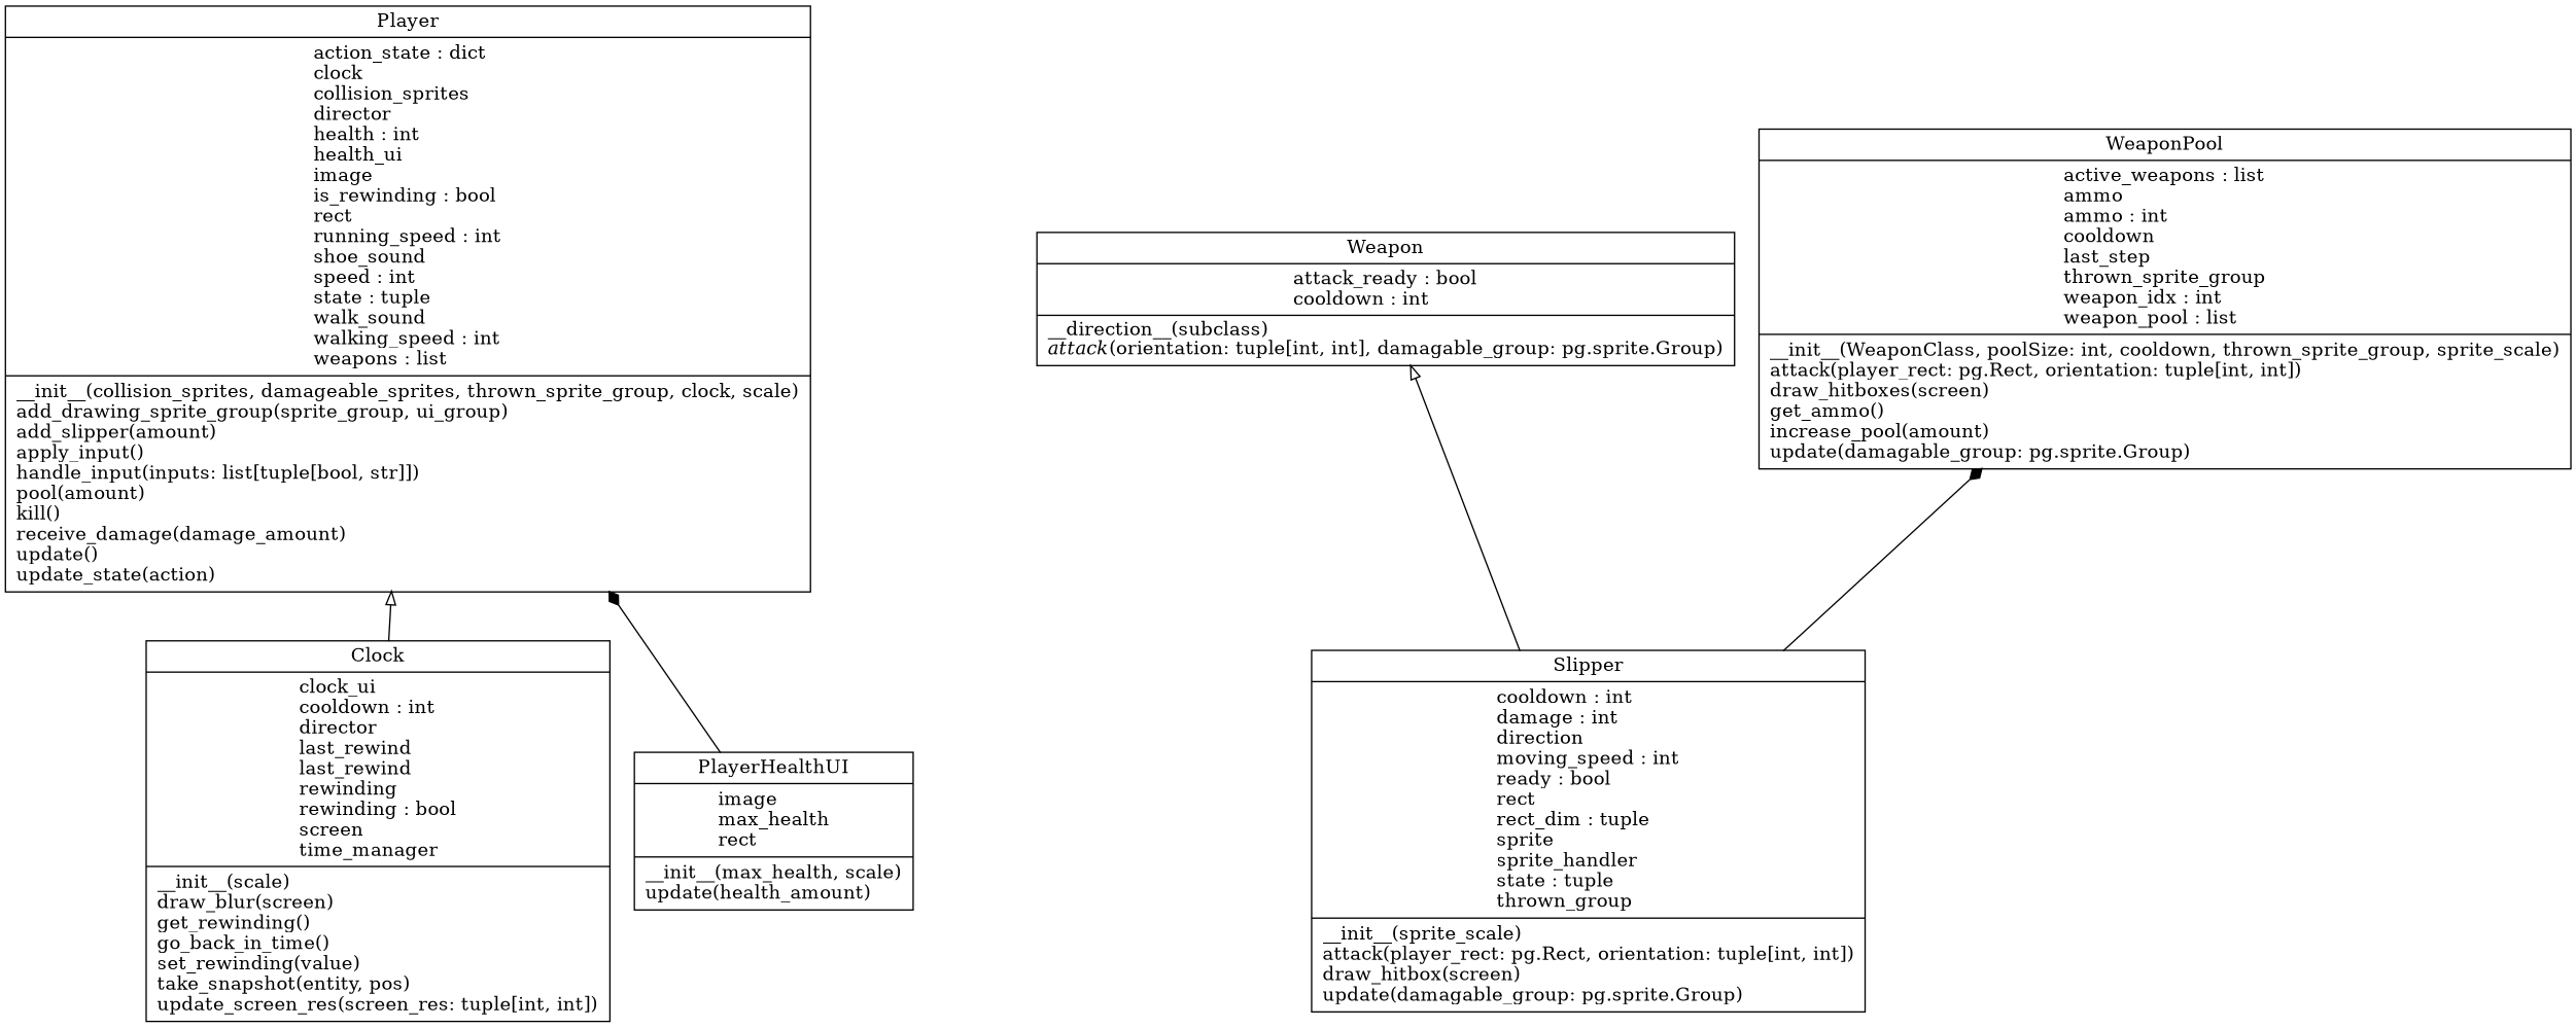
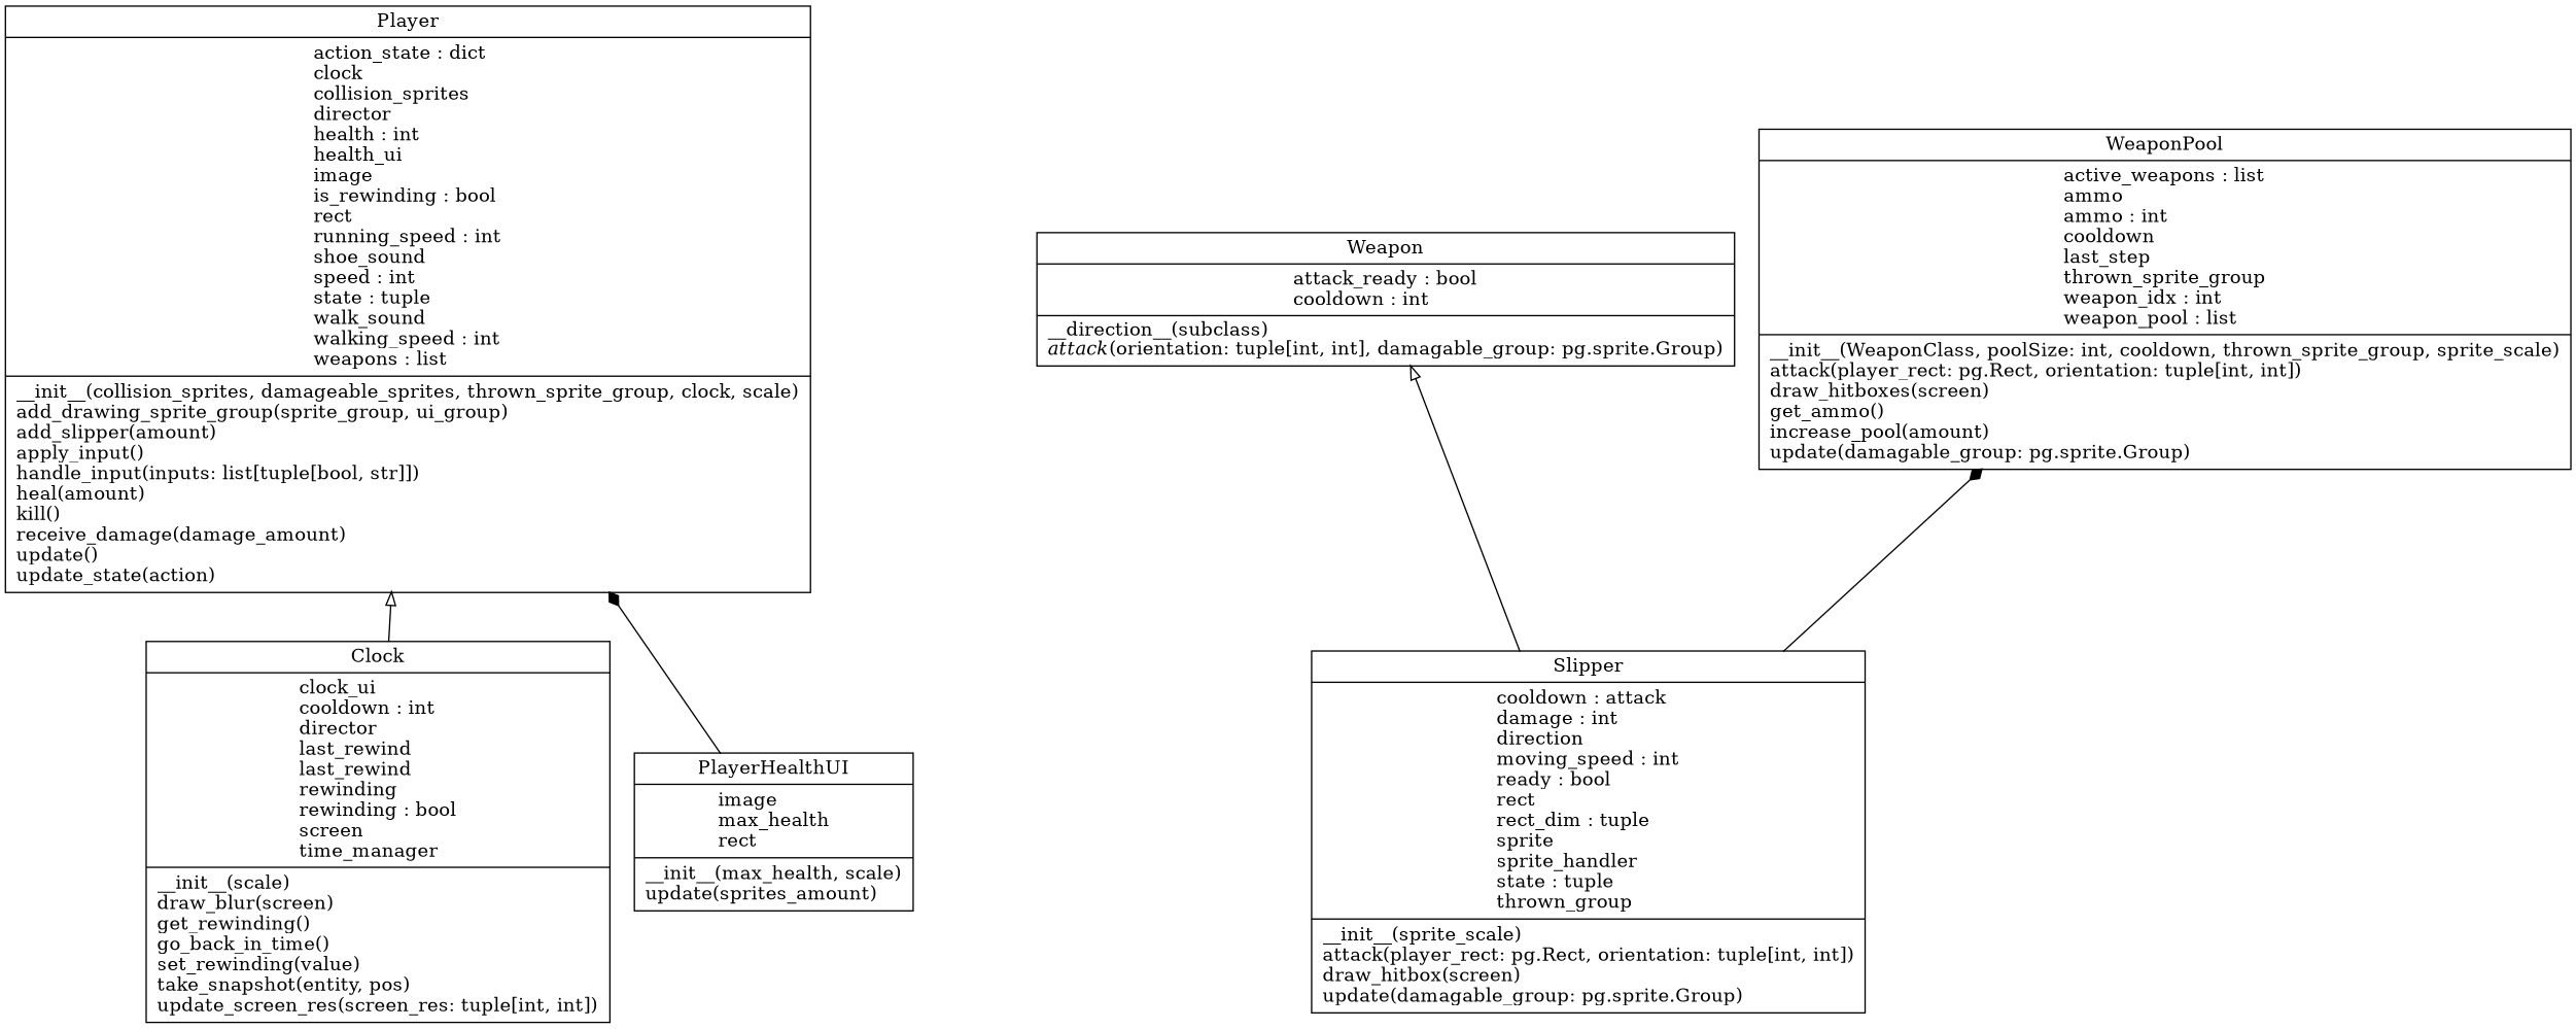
  digraph {
    rankdir=BT
    node [color=black fontcolor=black shape=record style=solid]
    edge [arrowhead=empty]
-   n1 [label=<{Player|action_state : dict<br ALIGN="LEFT"/>clock<br ALIGN="LEFT"/>collision_sprites<br ALIGN="LEFT"/>director<br ALIGN="LEFT"/>health : int<br ALIGN="LEFT"/>health_ui<br ALIGN="LEFT"/>image<br ALIGN="LEFT"/>is_rewinding : bool<br ALIGN="LEFT"/>rect<br ALIGN="LEFT"/>running_speed : int<br ALIGN="LEFT"/>shoe_sound<br ALIGN="LEFT"/>speed : int<br ALIGN="LEFT"/>state : tuple<br ALIGN="LEFT"/>walk_sound<br ALIGN="LEFT"/>walking_speed : int<br ALIGN="LEFT"/>weapons : list<br ALIGN="LEFT"/>|__init__(collision_sprites, damageable_sprites, thrown_sprite_group, clock, scale)<br ALIGN="LEFT"/>add_drawing_sprite_group(sprite_group, ui_group)<br ALIGN="LEFT"/>add_slipper(amount)<br ALIGN="LEFT"/>apply_input()<br ALIGN="LEFT"/>handle_input(inputs: list[tuple[bool, str]])<br ALIGN="LEFT"/>pool(amount)<br ALIGN="LEFT"/>kill()<br ALIGN="LEFT"/>receive_damage(damage_amount)<br ALIGN="LEFT"/>update()<br ALIGN="LEFT"/>update_state(action)<br ALIGN="LEFT"/>}>]
+   n1 [label=<{Player|action_state : dict<br ALIGN="LEFT"/>clock<br ALIGN="LEFT"/>collision_sprites<br ALIGN="LEFT"/>director<br ALIGN="LEFT"/>health : int<br ALIGN="LEFT"/>health_ui<br ALIGN="LEFT"/>image<br ALIGN="LEFT"/>is_rewinding : bool<br ALIGN="LEFT"/>rect<br ALIGN="LEFT"/>running_speed : int<br ALIGN="LEFT"/>shoe_sound<br ALIGN="LEFT"/>speed : int<br ALIGN="LEFT"/>state : tuple<br ALIGN="LEFT"/>walk_sound<br ALIGN="LEFT"/>walking_speed : int<br ALIGN="LEFT"/>weapons : list<br ALIGN="LEFT"/>|__init__(collision_sprites, damageable_sprites, thrown_sprite_group, clock, scale)<br ALIGN="LEFT"/>add_drawing_sprite_group(sprite_group, ui_group)<br ALIGN="LEFT"/>add_slipper(amount)<br ALIGN="LEFT"/>apply_input()<br ALIGN="LEFT"/>handle_input(inputs: list[tuple[bool, str]])<br ALIGN="LEFT"/>heal(amount)<br ALIGN="LEFT"/>kill()<br ALIGN="LEFT"/>receive_damage(damage_amount)<br ALIGN="LEFT"/>update()<br ALIGN="LEFT"/>update_state(action)<br ALIGN="LEFT"/>}>]
    n2 [label=<{Weapon|attack_ready : bool<br ALIGN="LEFT"/>cooldown : int<br ALIGN="LEFT"/>|__direction__(subclass)<br ALIGN="LEFT"/><I>attack</I>(orientation: tuple[int, int], damagable_group: pg.sprite.Group)<br ALIGN="LEFT"/>}>]
-   n3 [label=<{Slipper|cooldown : int<br ALIGN="LEFT"/>damage : int<br ALIGN="LEFT"/>direction<br ALIGN="LEFT"/>moving_speed : int<br ALIGN="LEFT"/>ready : bool<br ALIGN="LEFT"/>rect<br ALIGN="LEFT"/>rect_dim : tuple<br ALIGN="LEFT"/>sprite<br ALIGN="LEFT"/>sprite_handler<br ALIGN="LEFT"/>state : tuple<br ALIGN="LEFT"/>thrown_group<br ALIGN="LEFT"/>|__init__(sprite_scale)<br ALIGN="LEFT"/>attack(player_rect: pg.Rect, orientation: tuple[int, int])<br ALIGN="LEFT"/>draw_hitbox(screen)<br ALIGN="LEFT"/>update(damagable_group: pg.sprite.Group)<br ALIGN="LEFT"/>}>]
+   n3 [label=<{Slipper|cooldown : attack<br ALIGN="LEFT"/>damage : int<br ALIGN="LEFT"/>direction<br ALIGN="LEFT"/>moving_speed : int<br ALIGN="LEFT"/>ready : bool<br ALIGN="LEFT"/>rect<br ALIGN="LEFT"/>rect_dim : tuple<br ALIGN="LEFT"/>sprite<br ALIGN="LEFT"/>sprite_handler<br ALIGN="LEFT"/>state : tuple<br ALIGN="LEFT"/>thrown_group<br ALIGN="LEFT"/>|__init__(sprite_scale)<br ALIGN="LEFT"/>attack(player_rect: pg.Rect, orientation: tuple[int, int])<br ALIGN="LEFT"/>draw_hitbox(screen)<br ALIGN="LEFT"/>update(damagable_group: pg.sprite.Group)<br ALIGN="LEFT"/>}>]
    n4 [label=<{WeaponPool|active_weapons : list<br ALIGN="LEFT"/>ammo<br ALIGN="LEFT"/>ammo : int<br ALIGN="LEFT"/>cooldown<br ALIGN="LEFT"/>last_step<br ALIGN="LEFT"/>thrown_sprite_group<br ALIGN="LEFT"/>weapon_idx : int<br ALIGN="LEFT"/>weapon_pool : list<br ALIGN="LEFT"/>|__init__(WeaponClass, poolSize: int, cooldown, thrown_sprite_group, sprite_scale)<br ALIGN="LEFT"/>attack(player_rect: pg.Rect, orientation: tuple[int, int])<br ALIGN="LEFT"/>draw_hitboxes(screen)<br ALIGN="LEFT"/>get_ammo()<br ALIGN="LEFT"/>increase_pool(amount)<br ALIGN="LEFT"/>update(damagable_group: pg.sprite.Group)<br ALIGN="LEFT"/>}>]
    n5 [label=<{Clock|clock_ui<br ALIGN="LEFT"/>cooldown : int<br ALIGN="LEFT"/>director<br ALIGN="LEFT"/>last_rewind<br ALIGN="LEFT"/>last_rewind<br ALIGN="LEFT"/>rewinding<br ALIGN="LEFT"/>rewinding : bool<br ALIGN="LEFT"/>screen<br ALIGN="LEFT"/>time_manager<br ALIGN="LEFT"/>|__init__(scale)<br ALIGN="LEFT"/>draw_blur(screen)<br ALIGN="LEFT"/>get_rewinding()<br ALIGN="LEFT"/>go_back_in_time()<br ALIGN="LEFT"/>set_rewinding(value)<br ALIGN="LEFT"/>take_snapshot(entity, pos)<br ALIGN="LEFT"/>update_screen_res(screen_res: tuple[int, int])<br ALIGN="LEFT"/>}>]
-   n6 [label=<{PlayerHealthUI|image<br ALIGN="LEFT"/>max_health<br ALIGN="LEFT"/>rect<br ALIGN="LEFT"/>|__init__(max_health, scale)<br ALIGN="LEFT"/>update(health_amount)<br ALIGN="LEFT"/>}>]
+   n6 [label=<{PlayerHealthUI|image<br ALIGN="LEFT"/>max_health<br ALIGN="LEFT"/>rect<br ALIGN="LEFT"/>|__init__(max_health, scale)<br ALIGN="LEFT"/>update(sprites_amount)<br ALIGN="LEFT"/>}>]
    n3 -> n2
    n3 -> n4 [arrowhead=diamond]
    n5 -> n1
    n6 -> n1 [arrowhead=diamond]
  }
